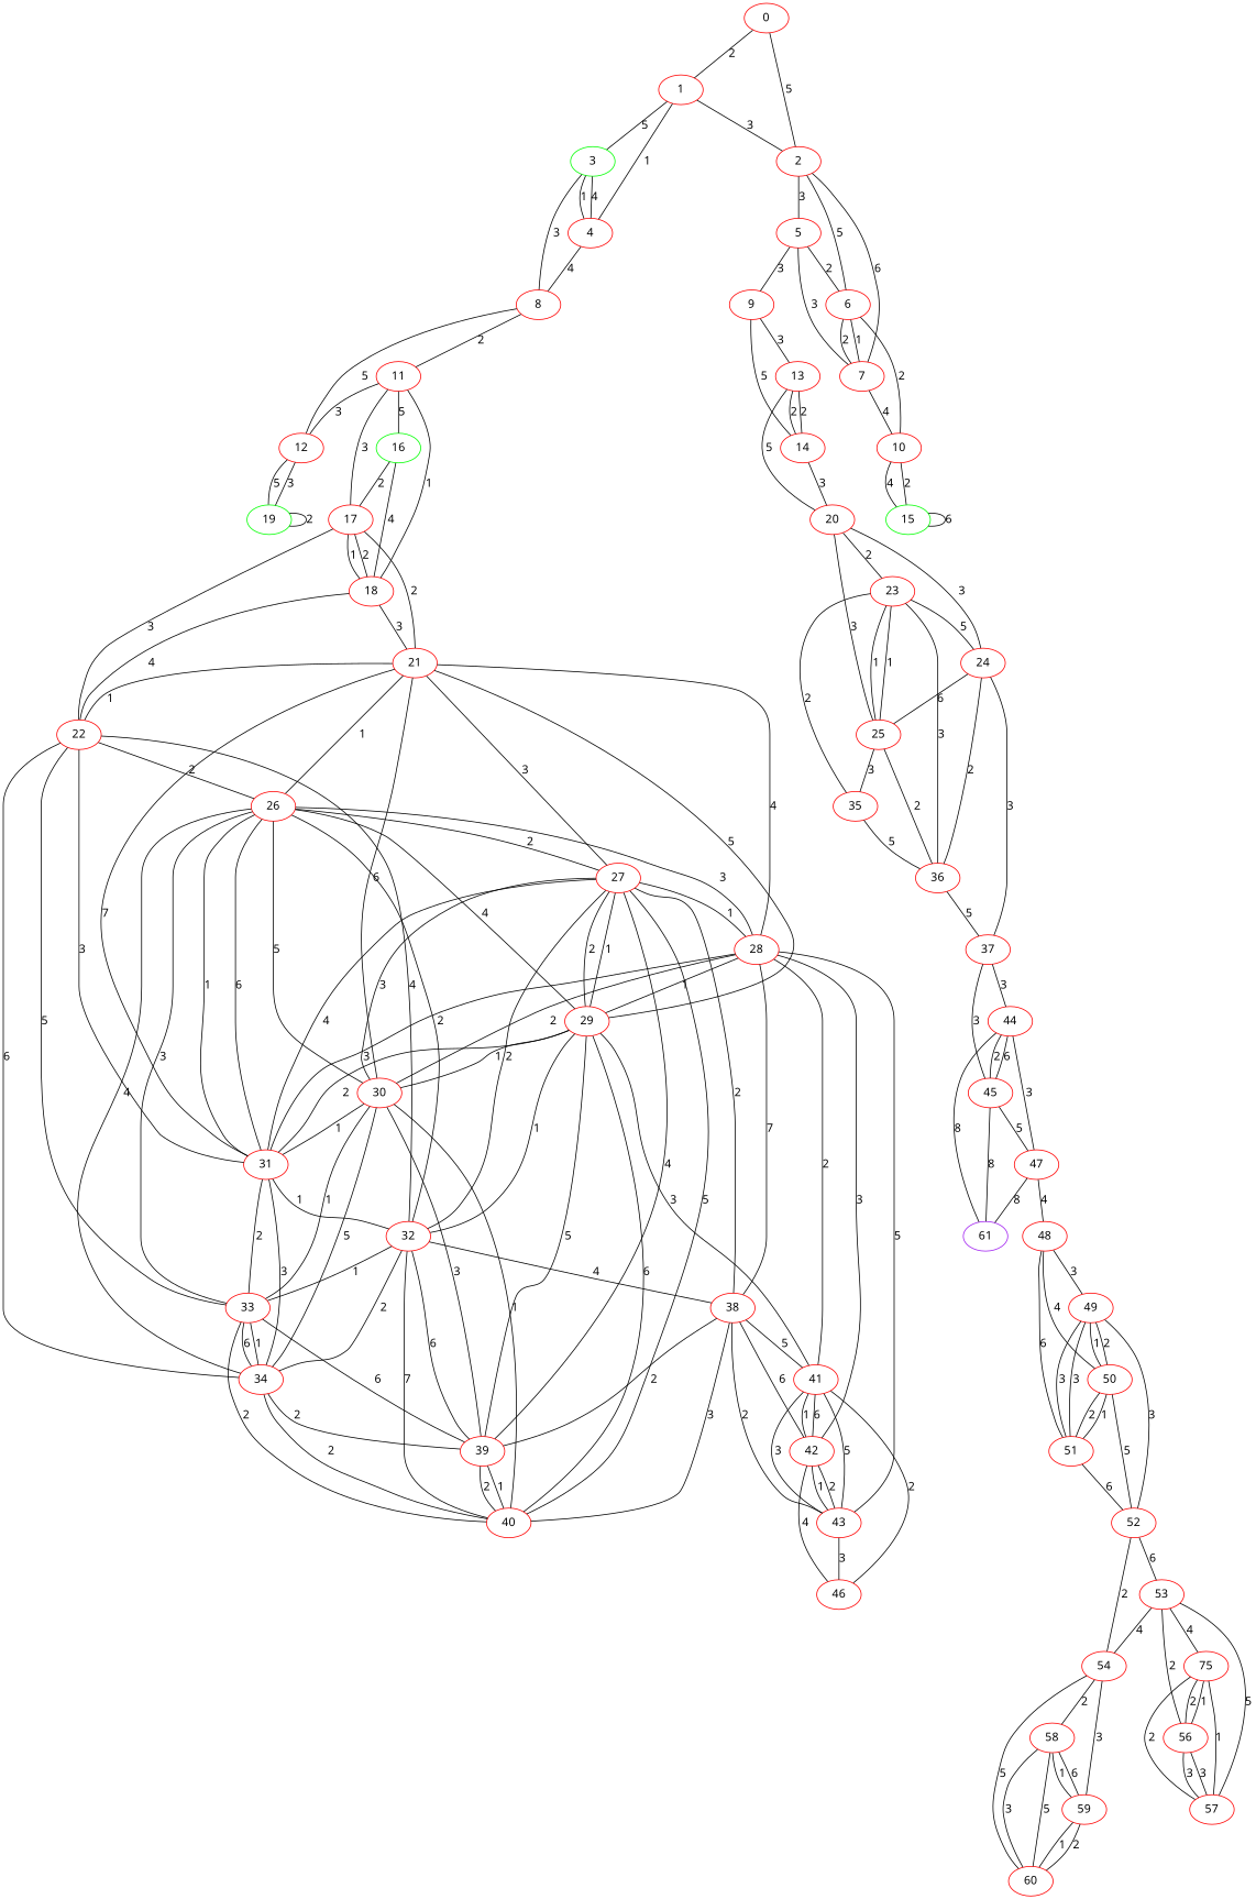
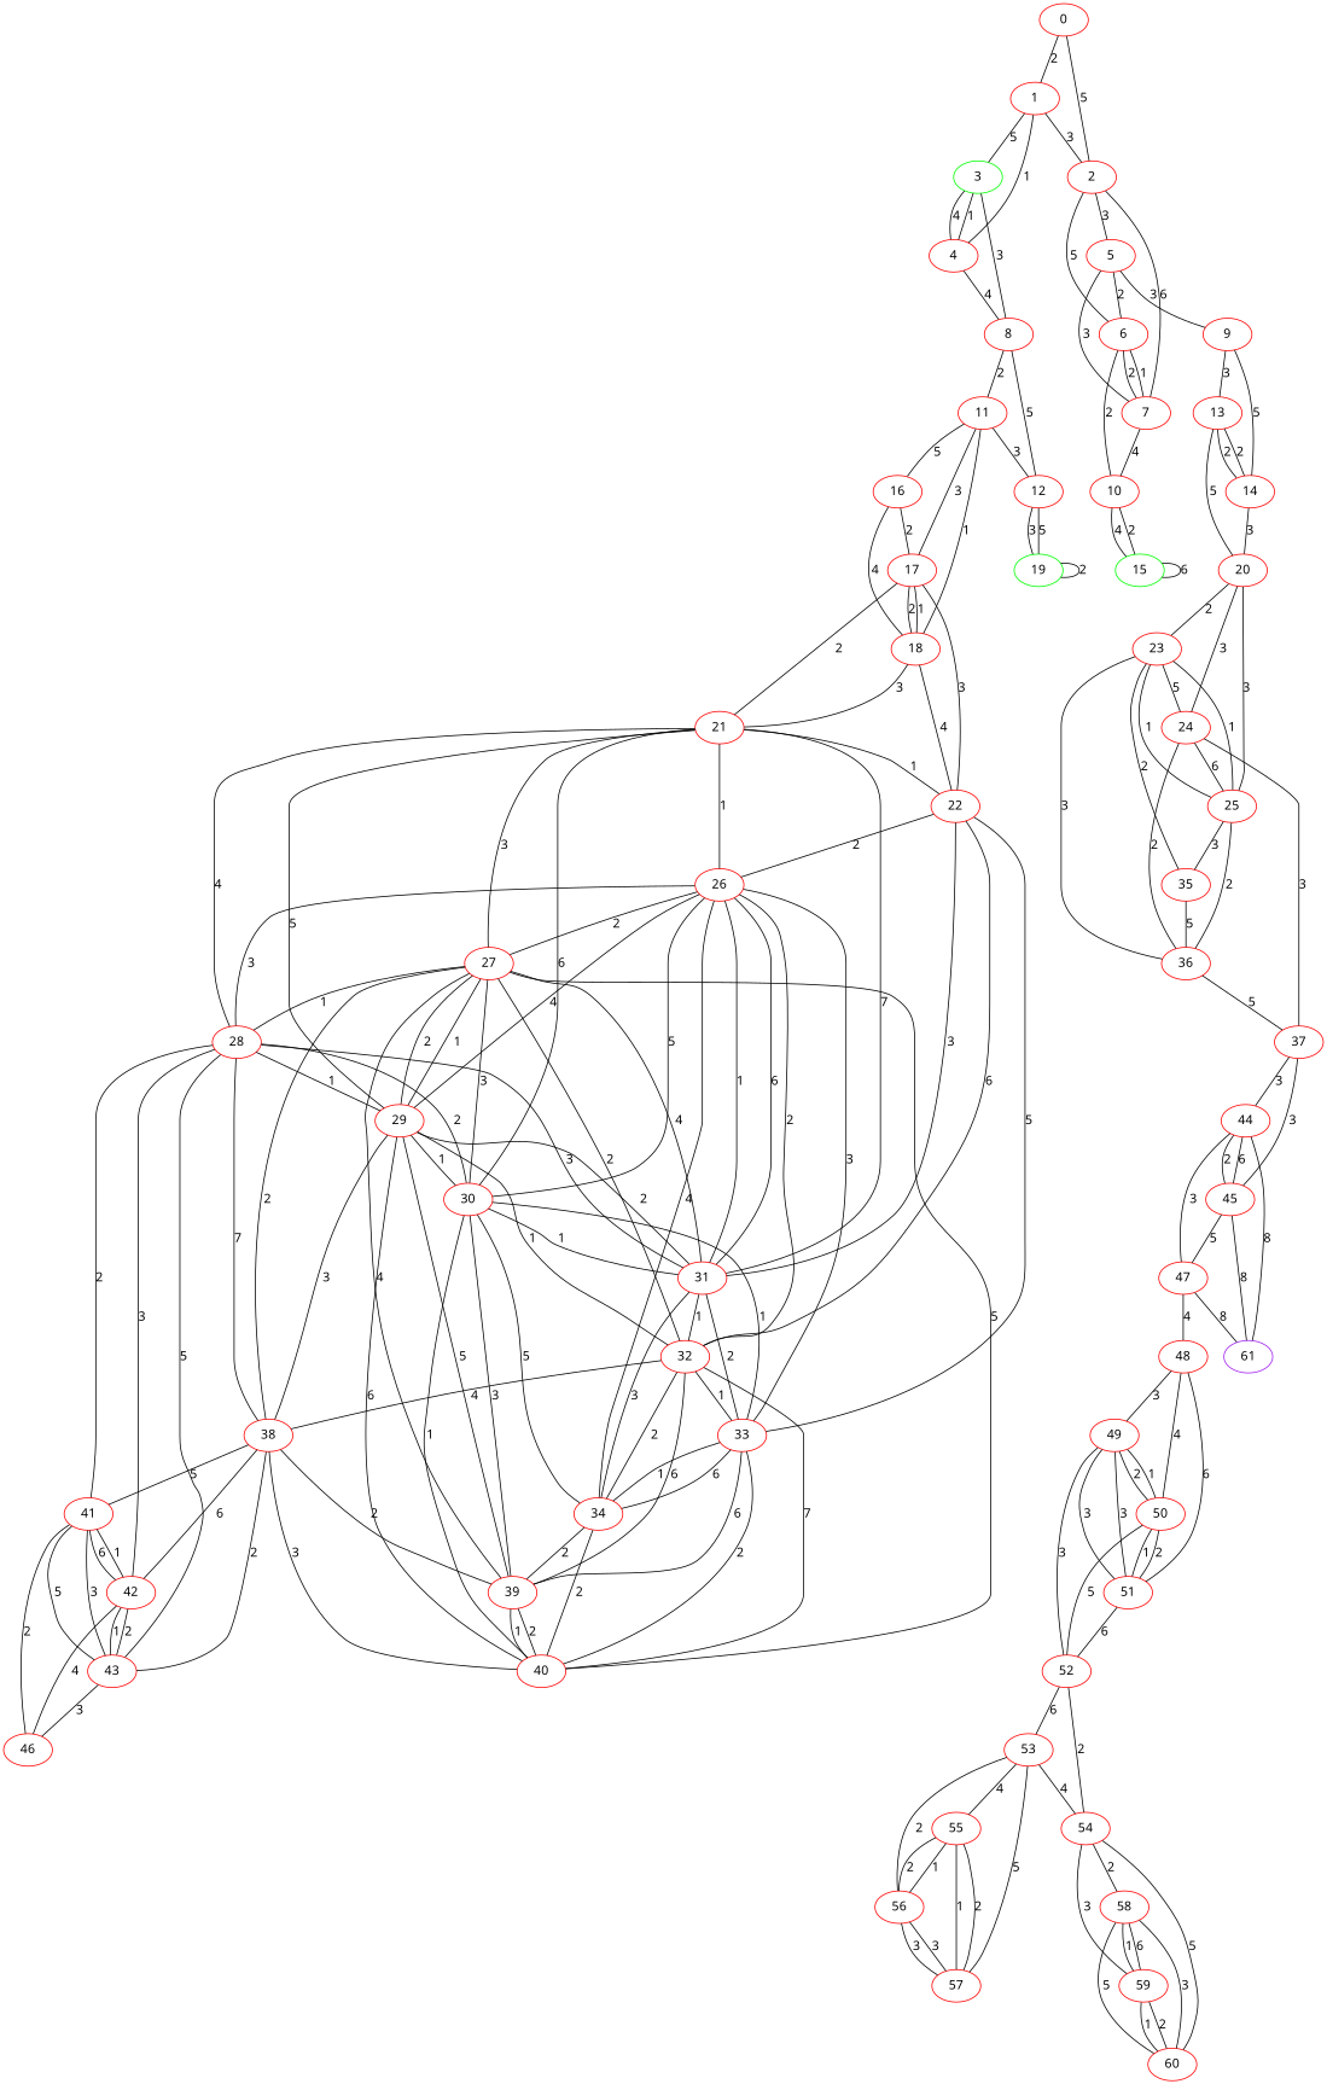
  graph {
    fontname="Noto Sans"
    node [color=red fontname="Noto Sans" weight=1]
    edge [fontname="Noto Sans"]
    0
    1
    2
    3 [color=green weight=2]
    4
    5
    6
    7
    8
    9
    10
    11
    12
    13
    14
    15 [color=green weight=2]
-   16 [color=green]
+   16
    17
    18
    19 [color=green weight=2]
    20
    21
    22
    23
    24
    25
    26
    27
    28
    29
    30
    31
    32
    33
    34
    35
    36
    37
    38
    39
    40
    41
    42
    43
    44
    45
    46
    47
    61 [color=purple weight=4]
    48
    49
    50
    51
    52
    53
    54
-   55 [label=75]
+   55
    56
    57
    58
    59
    60
    0 -- 1 [label=2]
    0 -- 2 [label=5]
    1 -- 2 [label=3]
    1 -- 3 [label=5]
    1 -- 4 [label=1]
    2 -- 5 [label=3]
    2 -- 6 [label=5]
    2 -- 7 [label=6]
    3 -- 4 [label=1]
    3 -- 4 [label=4]
    3 -- 8 [label=3]
    4 -- 8 [label=4]
    5 -- 6 [label=2]
    5 -- 7 [label=3]
    5 -- 9 [label=3]
    6 -- 7 [label=2]
    6 -- 7 [label=1]
    6 -- 10 [label=2]
    7 -- 10 [label=4]
    8 -- 11 [label=2]
    8 -- 12 [label=5]
    9 -- 13 [label=3]
    9 -- 14 [label=5]
    10 -- 15 [label=4]
    10 -- 15 [label=2]
    11 -- 12 [label=3]
    11 -- 16 [label=5]
    11 -- 17 [label=3]
    11 -- 18 [label=1]
    12 -- 19 [label=3]
    12 -- 19 [label=5]
    13 -- 14 [label=2]
    13 -- 14 [label=2]
    13 -- 20 [label=5]
    14 -- 20 [label=3]
    15 -- 15 [label=6]
    16 -- 17 [label=2]
    16 -- 18 [label=4]
    17 -- 18 [label=2]
    17 -- 18 [label=1]
    17 -- 21 [label=2]
    17 -- 22 [label=3]
    18 -- 21 [label=3]
    18 -- 22 [label=4]
    19 -- 19 [label=2]
    20 -- 23 [label=2]
    20 -- 24 [label=3]
    20 -- 25 [label=3]
    21 -- 22 [label=1]
    21 -- 26 [label=1]
    21 -- 27 [label=3]
    21 -- 28 [label=4]
    21 -- 29 [label=5]
    21 -- 30 [label=6]
    21 -- 31 [label=7]
    22 -- 26 [label=2]
    22 -- 31 [label=3]
-   22 -- 32 [label=4]
+   22 -- 32 [label=6]
    22 -- 33 [label=5]
-   22 -- 34 [label=6]
    23 -- 24 [label=5]
    23 -- 25 [label=1]
    23 -- 25 [label=1]
    23 -- 35 [label=2]
    23 -- 36 [label=3]
    24 -- 25 [label=6]
    24 -- 36 [label=2]
    24 -- 37 [label=3]
    25 -- 35 [label=3]
    25 -- 36 [label=2]
    26 -- 27 [label=2]
    26 -- 28 [label=3]
    26 -- 29 [label=4]
    26 -- 30 [label=5]
    26 -- 31 [label=1]
    26 -- 31 [label=6]
    26 -- 32 [label=2]
    26 -- 33 [label=3]
    26 -- 34 [label=4]
    27 -- 28 [label=1]
    27 -- 29 [label=1]
    27 -- 29 [label=2]
    27 -- 30 [label=3]
    27 -- 31 [label=4]
    27 -- 32 [label=2]
    27 -- 38 [label=2]
    27 -- 39 [label=4]
    27 -- 40 [label=5]
    28 -- 29 [label=1]
    28 -- 30 [label=2]
    28 -- 31 [label=3]
    28 -- 38 [label=7]
    28 -- 41 [label=2]
    28 -- 42 [label=3]
    28 -- 43 [label=5]
    29 -- 30 [label=1]
    29 -- 31 [label=2]
    29 -- 32 [label=1]
-   29 -- 41 [label=3]
+   29 -- 38 [label=3]
    29 -- 39 [label=5]
    29 -- 40 [label=6]
    30 -- 31 [label=1]
    30 -- 33 [label=1]
    30 -- 34 [label=5]
    30 -- 39 [label=3]
    30 -- 40 [label=1]
    31 -- 32 [label=1]
    31 -- 33 [label=2]
    31 -- 34 [label=3]
    32 -- 33 [label=1]
    32 -- 34 [label=2]
    32 -- 38 [label=4]
    32 -- 39 [label=6]
    32 -- 40 [label=7]
    33 -- 34 [label=1]
    33 -- 34 [label=6]
    33 -- 39 [label=6]
    33 -- 40 [label=2]
    34 -- 39 [label=2]
    34 -- 40 [label=2]
    35 -- 36 [label=5]
    36 -- 37 [label=5]
    37 -- 44 [label=3]
    37 -- 45 [label=3]
    38 -- 39 [label=2]
    38 -- 40 [label=3]
    38 -- 41 [label=5]
    38 -- 42 [label=6]
    38 -- 43 [label=2]
    39 -- 40 [label=2]
    39 -- 40 [label=1]
    41 -- 42 [label=6]
    41 -- 42 [label=1]
    41 -- 43 [label=5]
    41 -- 43 [label=3]
    41 -- 46 [label=2]
    42 -- 43 [label=1]
    42 -- 43 [label=2]
    42 -- 46 [label=4]
    43 -- 46 [label=3]
    44 -- 45 [label=2]
    44 -- 45 [label=6]
    44 -- 47 [label=3]
    44 -- 61 [label=8]
    45 -- 47 [label=5]
    45 -- 61 [label=8]
    47 -- 61 [label=8]
    47 -- 48 [label=4]
    48 -- 49 [label=3]
    48 -- 50 [label=4]
    48 -- 51 [label=6]
    49 -- 50 [label=2]
    49 -- 50 [label=1]
    49 -- 51 [label=3]
    49 -- 51 [label=3]
    49 -- 52 [label=3]
    50 -- 51 [label=1]
    50 -- 51 [label=2]
    50 -- 52 [label=5]
    51 -- 52 [label=6]
    52 -- 53 [label=6]
    52 -- 54 [label=2]
    53 -- 54 [label=4]
    53 -- 55 [label=4]
    53 -- 56 [label=2]
    53 -- 57 [label=5]
    54 -- 58 [label=2]
    54 -- 59 [label=3]
    54 -- 60 [label=5]
    55 -- 56 [label=2]
    55 -- 56 [label=1]
    55 -- 57 [label=1]
    55 -- 57 [label=2]
    56 -- 57 [label=3]
    56 -- 57 [label=3]
    58 -- 59 [label=1]
    58 -- 59 [label=6]
    58 -- 60 [label=3]
    58 -- 60 [label=5]
    59 -- 60 [label=2]
    59 -- 60 [label=1]
  }
